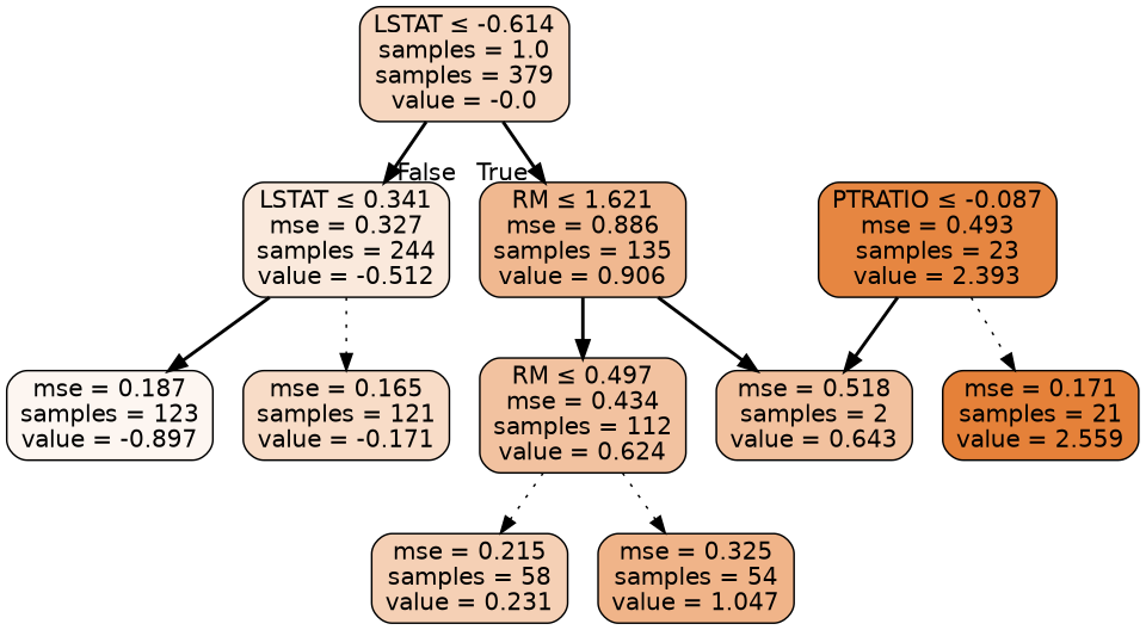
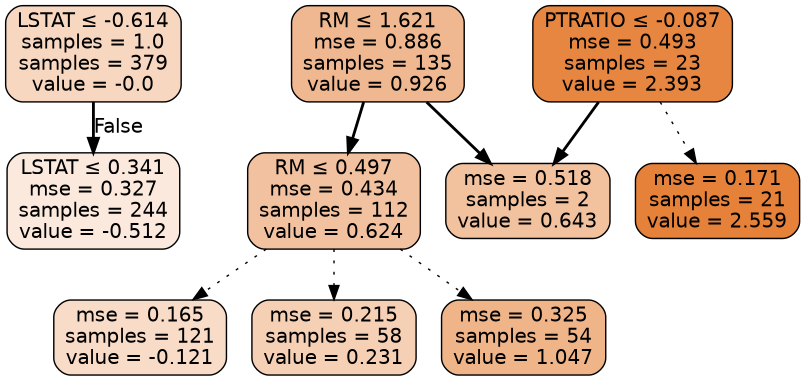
  digraph {
    node [color=black fontname=helvetica shape=box style="filled, rounded"]
    edge [fontname=helvetica style=bold]
    n1 [fillcolor="#e5813950" label=<LSTAT &le; -0.614<br/>samples = 1.0<br/>samples = 379<br/>value = -0.0>]
-   n2 [fillcolor="#e581398f" label=<RM &le; 1.621<br/>mse = 0.886<br/>samples = 135<br/>value = 0.906>]
+   n2 [fillcolor="#e581398f" label=<RM &le; 1.621<br/>mse = 0.886<br/>samples = 135<br/>value = 0.926>]
    n3 [fillcolor="#e581392c" label=<LSTAT &le; 0.341<br/>mse = 0.327<br/>samples = 244<br/>value = -0.512>]
    n4 [fillcolor="#e581397a" label=<RM &le; 0.497<br/>mse = 0.434<br/>samples = 112<br/>value = 0.624>]
    n5 [fillcolor="#e581397c" label=<mse = 0.518<br/>samples = 2<br/>value = 0.643>]
-   n6 [fillcolor="#e5813947" label=<mse = 0.165<br/>samples = 121<br/>value = -0.171>]
-   n7 [fillcolor="#e5813912" label=<mse = 0.187<br/>samples = 123<br/>value = -0.897>]
+   n6 [fillcolor="#e5813947" label=<mse = 0.165<br/>samples = 121<br/>value = -0.121>]
    n8 [fillcolor="#e581395f" label=<mse = 0.215<br/>samples = 58<br/>value = 0.231>]
    n9 [fillcolor="#e5813997" label=<mse = 0.325<br/>samples = 54<br/>value = 1.047>]
    n10 [fillcolor="#e58139f4" label=<PTRATIO &le; -0.087<br/>mse = 0.493<br/>samples = 23<br/>value = 2.393>]
    n11 [fillcolor="#e58139ff" label=<mse = 0.171<br/>samples = 21<br/>value = 2.559>]
-   n1 -> n2 [headlabel=True labelangle=45 labeldistance=2.5]
    n1 -> n3 [headlabel=False labelangle=-45 labeldistance=2.5]
    n2 -> n4
    n2 -> n5
-   n3 -> n6 [style=dotted]
-   n3 -> n7
+   n4 -> n6 [style=dotted]
    n4 -> n8 [style=dotted]
    n4 -> n9 [style=dotted]
    n10 -> n5
    n10 -> n11 [style=dotted]
  }
